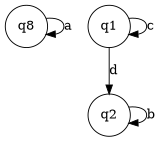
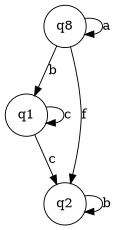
  digraph {
    rankdir=Q
    node [shape=circle]
    n1 [label=q8]
    q1
    q2
    n1 -> n1 [label=a]
+   n1 -> q1 [label=b]
+   n1 -> q2 [label=f]
    q1 -> q1 [label=c]
-   q1 -> q2 [label=d]
+   q1 -> q2 [label=c]
    q2 -> q2 [label=b]
  }
